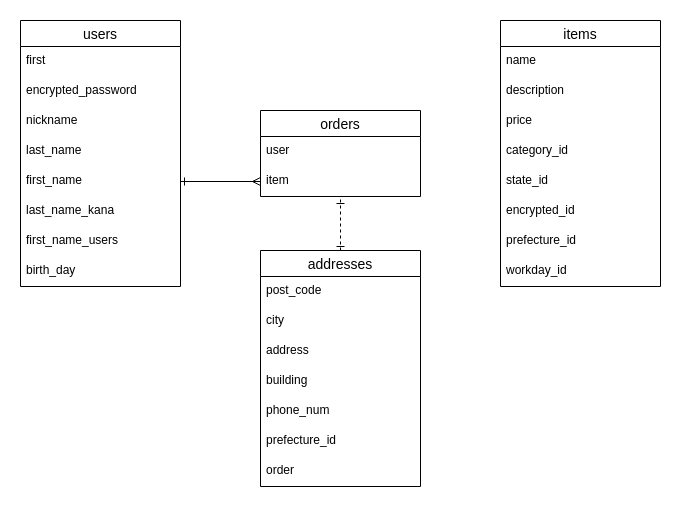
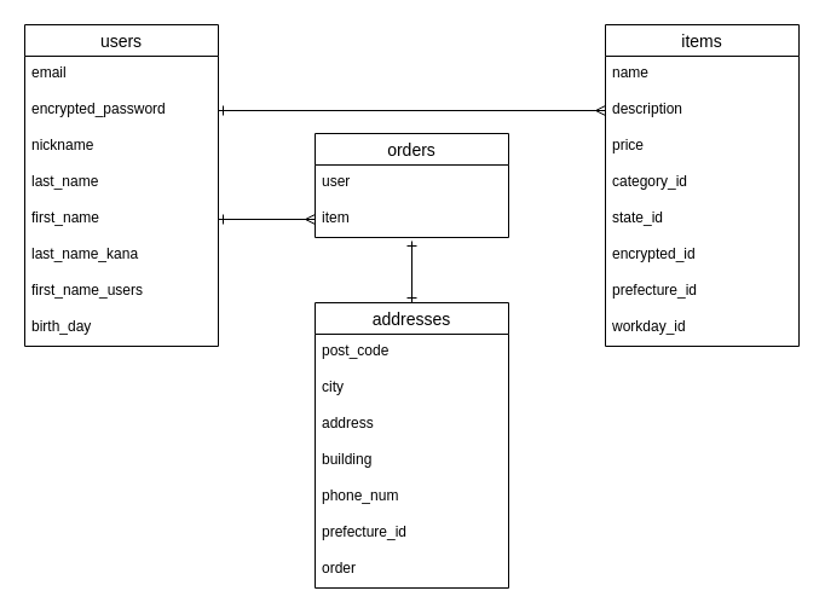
  <mxCell id="0" />
  <mxCell id="1" parent="0" />
  <mxCell id="2" value="users" style="swimlane;fontStyle=0;childLayout=stackLayout;horizontal=1;startSize=26;horizontalStack=0;resizeParent=1;resizeParentMax=0;resizeLast=0;collapsible=1;marginBottom=0;align=center;fontSize=14;" parent="1" vertex="1"><mxGeometry x="20" y="20" width="160" height="266" as="geometry"><mxRectangle x="40" y="80" width="70" height="26" as="alternateBounds" /></mxGeometry></mxCell>
- <mxCell id="3" value="first" style="text;strokeColor=none;fillColor=none;spacingLeft=4;spacingRight=4;overflow=hidden;rotatable=0;points=[[0,0.5],[1,0.5]];portConstraint=eastwest;fontSize=12;" parent="2" vertex="1"><mxGeometry y="26" width="160" height="30" as="geometry" /></mxCell>
+ <mxCell id="3" value="email" style="text;strokeColor=none;fillColor=none;spacingLeft=4;spacingRight=4;overflow=hidden;rotatable=0;points=[[0,0.5],[1,0.5]];portConstraint=eastwest;fontSize=12;" parent="2" vertex="1"><mxGeometry y="26" width="160" height="30" as="geometry" /></mxCell>
  <mxCell id="4" value="encrypted_password" style="text;strokeColor=none;fillColor=none;spacingLeft=4;spacingRight=4;overflow=hidden;rotatable=0;points=[[0,0.5],[1,0.5]];portConstraint=eastwest;fontSize=12;" parent="2" vertex="1"><mxGeometry y="56" width="160" height="30" as="geometry" /></mxCell>
  <mxCell id="5" value="nickname" style="text;strokeColor=none;fillColor=none;spacingLeft=4;spacingRight=4;overflow=hidden;rotatable=0;points=[[0,0.5],[1,0.5]];portConstraint=eastwest;fontSize=12;" parent="2" vertex="1"><mxGeometry y="86" width="160" height="30" as="geometry" /></mxCell>
  <mxCell id="6" value="last_name" style="text;strokeColor=none;fillColor=none;spacingLeft=4;spacingRight=4;overflow=hidden;rotatable=0;points=[[0,0.5],[1,0.5]];portConstraint=eastwest;fontSize=12;" parent="2" vertex="1"><mxGeometry y="116" width="160" height="30" as="geometry" /></mxCell>
  <mxCell id="7" value="first_name" style="text;strokeColor=none;fillColor=none;spacingLeft=4;spacingRight=4;overflow=hidden;rotatable=0;points=[[0,0.5],[1,0.5]];portConstraint=eastwest;fontSize=12;" parent="2" vertex="1"><mxGeometry y="146" width="160" height="30" as="geometry" /></mxCell>
  <mxCell id="8" value="last_name_kana" style="text;strokeColor=none;fillColor=none;spacingLeft=4;spacingRight=4;overflow=hidden;rotatable=0;points=[[0,0.5],[1,0.5]];portConstraint=eastwest;fontSize=12;" parent="2" vertex="1"><mxGeometry y="176" width="160" height="30" as="geometry" /></mxCell>
  <mxCell id="9" value="first_name_users" style="text;strokeColor=none;fillColor=none;spacingLeft=4;spacingRight=4;overflow=hidden;rotatable=0;points=[[0,0.5],[1,0.5]];portConstraint=eastwest;fontSize=12;" parent="2" vertex="1"><mxGeometry y="206" width="160" height="30" as="geometry" /></mxCell>
  <mxCell id="10" value="birth_day" style="text;strokeColor=none;fillColor=none;spacingLeft=4;spacingRight=4;overflow=hidden;rotatable=0;points=[[0,0.5],[1,0.5]];portConstraint=eastwest;fontSize=12;" parent="2" vertex="1"><mxGeometry y="236" width="160" height="30" as="geometry" /></mxCell>
  <mxCell id="11" value="items" style="swimlane;fontStyle=0;childLayout=stackLayout;horizontal=1;startSize=26;horizontalStack=0;resizeParent=1;resizeParentMax=0;resizeLast=0;collapsible=1;marginBottom=0;align=center;fontSize=14;" parent="1" vertex="1"><mxGeometry x="500" y="20" width="160" height="266" as="geometry" /></mxCell>
  <mxCell id="12" value="name" style="text;strokeColor=none;fillColor=none;spacingLeft=4;spacingRight=4;overflow=hidden;rotatable=0;points=[[0,0.5],[1,0.5]];portConstraint=eastwest;fontSize=12;" parent="11" vertex="1"><mxGeometry y="26" width="160" height="30" as="geometry" /></mxCell>
  <mxCell id="13" value="description" style="text;strokeColor=none;fillColor=none;spacingLeft=4;spacingRight=4;overflow=hidden;rotatable=0;points=[[0,0.5],[1,0.5]];portConstraint=eastwest;fontSize=12;" parent="11" vertex="1"><mxGeometry y="56" width="160" height="30" as="geometry" /></mxCell>
  <mxCell id="14" value="price" style="text;strokeColor=none;fillColor=none;spacingLeft=4;spacingRight=4;overflow=hidden;rotatable=0;points=[[0,0.5],[1,0.5]];portConstraint=eastwest;fontSize=12;" parent="11" vertex="1"><mxGeometry y="86" width="160" height="30" as="geometry" /></mxCell>
  <mxCell id="15" value="category_id" style="text;strokeColor=none;fillColor=none;spacingLeft=4;spacingRight=4;overflow=hidden;rotatable=0;points=[[0,0.5],[1,0.5]];portConstraint=eastwest;fontSize=12;" parent="11" vertex="1"><mxGeometry y="116" width="160" height="30" as="geometry" /></mxCell>
  <mxCell id="16" value="state_id" style="text;strokeColor=none;fillColor=none;spacingLeft=4;spacingRight=4;overflow=hidden;rotatable=0;points=[[0,0.5],[1,0.5]];portConstraint=eastwest;fontSize=12;" parent="11" vertex="1"><mxGeometry y="146" width="160" height="30" as="geometry" /></mxCell>
  <mxCell id="17" value="encrypted_id" style="text;strokeColor=none;fillColor=none;spacingLeft=4;spacingRight=4;overflow=hidden;rotatable=0;points=[[0,0.5],[1,0.5]];portConstraint=eastwest;fontSize=12;" parent="11" vertex="1"><mxGeometry y="176" width="160" height="30" as="geometry" /></mxCell>
  <mxCell id="18" value="prefecture_id" style="text;strokeColor=none;fillColor=none;spacingLeft=4;spacingRight=4;overflow=hidden;rotatable=0;points=[[0,0.5],[1,0.5]];portConstraint=eastwest;fontSize=12;" parent="11" vertex="1"><mxGeometry y="206" width="160" height="30" as="geometry" /></mxCell>
  <mxCell id="19" value="workday_id" style="text;strokeColor=none;fillColor=none;spacingLeft=4;spacingRight=4;overflow=hidden;rotatable=0;points=[[0,0.5],[1,0.5]];portConstraint=eastwest;fontSize=12;" parent="11" vertex="1"><mxGeometry y="236" width="160" height="30" as="geometry" /></mxCell>
  <mxCell id="20" value="addresses" style="swimlane;fontStyle=0;childLayout=stackLayout;horizontal=1;startSize=26;horizontalStack=0;resizeParent=1;resizeParentMax=0;resizeLast=0;collapsible=1;marginBottom=0;align=center;fontSize=14;" parent="1" vertex="1"><mxGeometry x="260" y="250" width="160" height="236" as="geometry" /></mxCell>
  <mxCell id="21" value="post_code" style="text;strokeColor=none;fillColor=none;spacingLeft=4;spacingRight=4;overflow=hidden;rotatable=0;points=[[0,0.5],[1,0.5]];portConstraint=eastwest;fontSize=12;" parent="20" vertex="1"><mxGeometry y="26" width="160" height="30" as="geometry" /></mxCell>
  <mxCell id="22" value="city" style="text;strokeColor=none;fillColor=none;spacingLeft=4;spacingRight=4;overflow=hidden;rotatable=0;points=[[0,0.5],[1,0.5]];portConstraint=eastwest;fontSize=12;" parent="20" vertex="1"><mxGeometry y="56" width="160" height="30" as="geometry" /></mxCell>
  <mxCell id="23" value="address" style="text;strokeColor=none;fillColor=none;spacingLeft=4;spacingRight=4;overflow=hidden;rotatable=0;points=[[0,0.5],[1,0.5]];portConstraint=eastwest;fontSize=12;" parent="20" vertex="1"><mxGeometry y="86" width="160" height="30" as="geometry" /></mxCell>
  <mxCell id="24" value="building" style="text;strokeColor=none;fillColor=none;spacingLeft=4;spacingRight=4;overflow=hidden;rotatable=0;points=[[0,0.5],[1,0.5]];portConstraint=eastwest;fontSize=12;" parent="20" vertex="1"><mxGeometry y="116" width="160" height="30" as="geometry" /></mxCell>
  <mxCell id="25" value="phone_num" style="text;strokeColor=none;fillColor=none;spacingLeft=4;spacingRight=4;overflow=hidden;rotatable=0;points=[[0,0.5],[1,0.5]];portConstraint=eastwest;fontSize=12;" parent="20" vertex="1"><mxGeometry y="146" width="160" height="30" as="geometry" /></mxCell>
  <mxCell id="26" value="prefecture_id" style="text;strokeColor=none;fillColor=none;spacingLeft=4;spacingRight=4;overflow=hidden;rotatable=0;points=[[0,0.5],[1,0.5]];portConstraint=eastwest;fontSize=12;" parent="20" vertex="1"><mxGeometry y="176" width="160" height="30" as="geometry" /></mxCell>
  <mxCell id="27" value="order" style="text;strokeColor=none;fillColor=none;spacingLeft=4;spacingRight=4;overflow=hidden;rotatable=0;points=[[0,0.5],[1,0.5]];portConstraint=eastwest;fontSize=12;" parent="20" vertex="1"><mxGeometry y="206" width="160" height="30" as="geometry" /></mxCell>
+ <mxCell id="28" style="edgeStyle=orthogonalEdgeStyle;html=1;exitX=1;exitY=0.5;exitDx=0;exitDy=0;entryX=0;entryY=0.5;entryDx=0;entryDy=0;endArrow=ERmany;endFill=0;startArrow=ERone;startFill=0;" parent="1" source="4" target="13" edge="1"><mxGeometry relative="1" as="geometry"><Array as="points" /></mxGeometry></mxCell>
  <mxCell id="29" value="orders" style="swimlane;fontStyle=0;childLayout=stackLayout;horizontal=1;startSize=26;horizontalStack=0;resizeParent=1;resizeParentMax=0;resizeLast=0;collapsible=1;marginBottom=0;align=center;fontSize=14;" parent="1" vertex="1"><mxGeometry x="260" y="110" width="160" height="86" as="geometry" /></mxCell>
  <mxCell id="30" value="user" style="text;strokeColor=none;fillColor=none;spacingLeft=4;spacingRight=4;overflow=hidden;rotatable=0;points=[[0,0.5],[1,0.5]];portConstraint=eastwest;fontSize=12;" parent="29" vertex="1"><mxGeometry y="26" width="160" height="30" as="geometry" /></mxCell>
  <mxCell id="31" value="item" style="text;strokeColor=none;fillColor=none;spacingLeft=4;spacingRight=4;overflow=hidden;rotatable=0;points=[[0,0.5],[1,0.5]];portConstraint=eastwest;fontSize=12;" parent="29" vertex="1"><mxGeometry y="56" width="160" height="30" as="geometry" /></mxCell>
  <mxCell id="32" style="edgeStyle=none;html=1;exitX=1;exitY=0.5;exitDx=0;exitDy=0;entryX=0;entryY=0.5;entryDx=0;entryDy=0;endArrow=ERmany;endFill=0;startArrow=ERone;startFill=0;" parent="1" source="7" target="31" edge="1"><mxGeometry relative="1" as="geometry" /></mxCell>
- <mxCell id="33" style="edgeStyle=none;html=1;exitX=0.5;exitY=1.1;exitDx=0;exitDy=0;entryX=0.5;entryY=0;entryDx=0;entryDy=0;startArrow=ERone;startFill=0;endArrow=ERone;endFill=0;exitPerimeter=0;dashed=1;" parent="1" source="31" target="20" edge="1"><mxGeometry relative="1" as="geometry" /></mxCell>
+ <mxCell id="33" style="edgeStyle=none;html=1;exitX=0.5;exitY=1.1;exitDx=0;exitDy=0;entryX=0.5;entryY=0;entryDx=0;entryDy=0;startArrow=ERone;startFill=0;endArrow=ERone;endFill=0;exitPerimeter=0;" parent="1" source="31" target="20" edge="1"><mxGeometry relative="1" as="geometry" /></mxCell>
